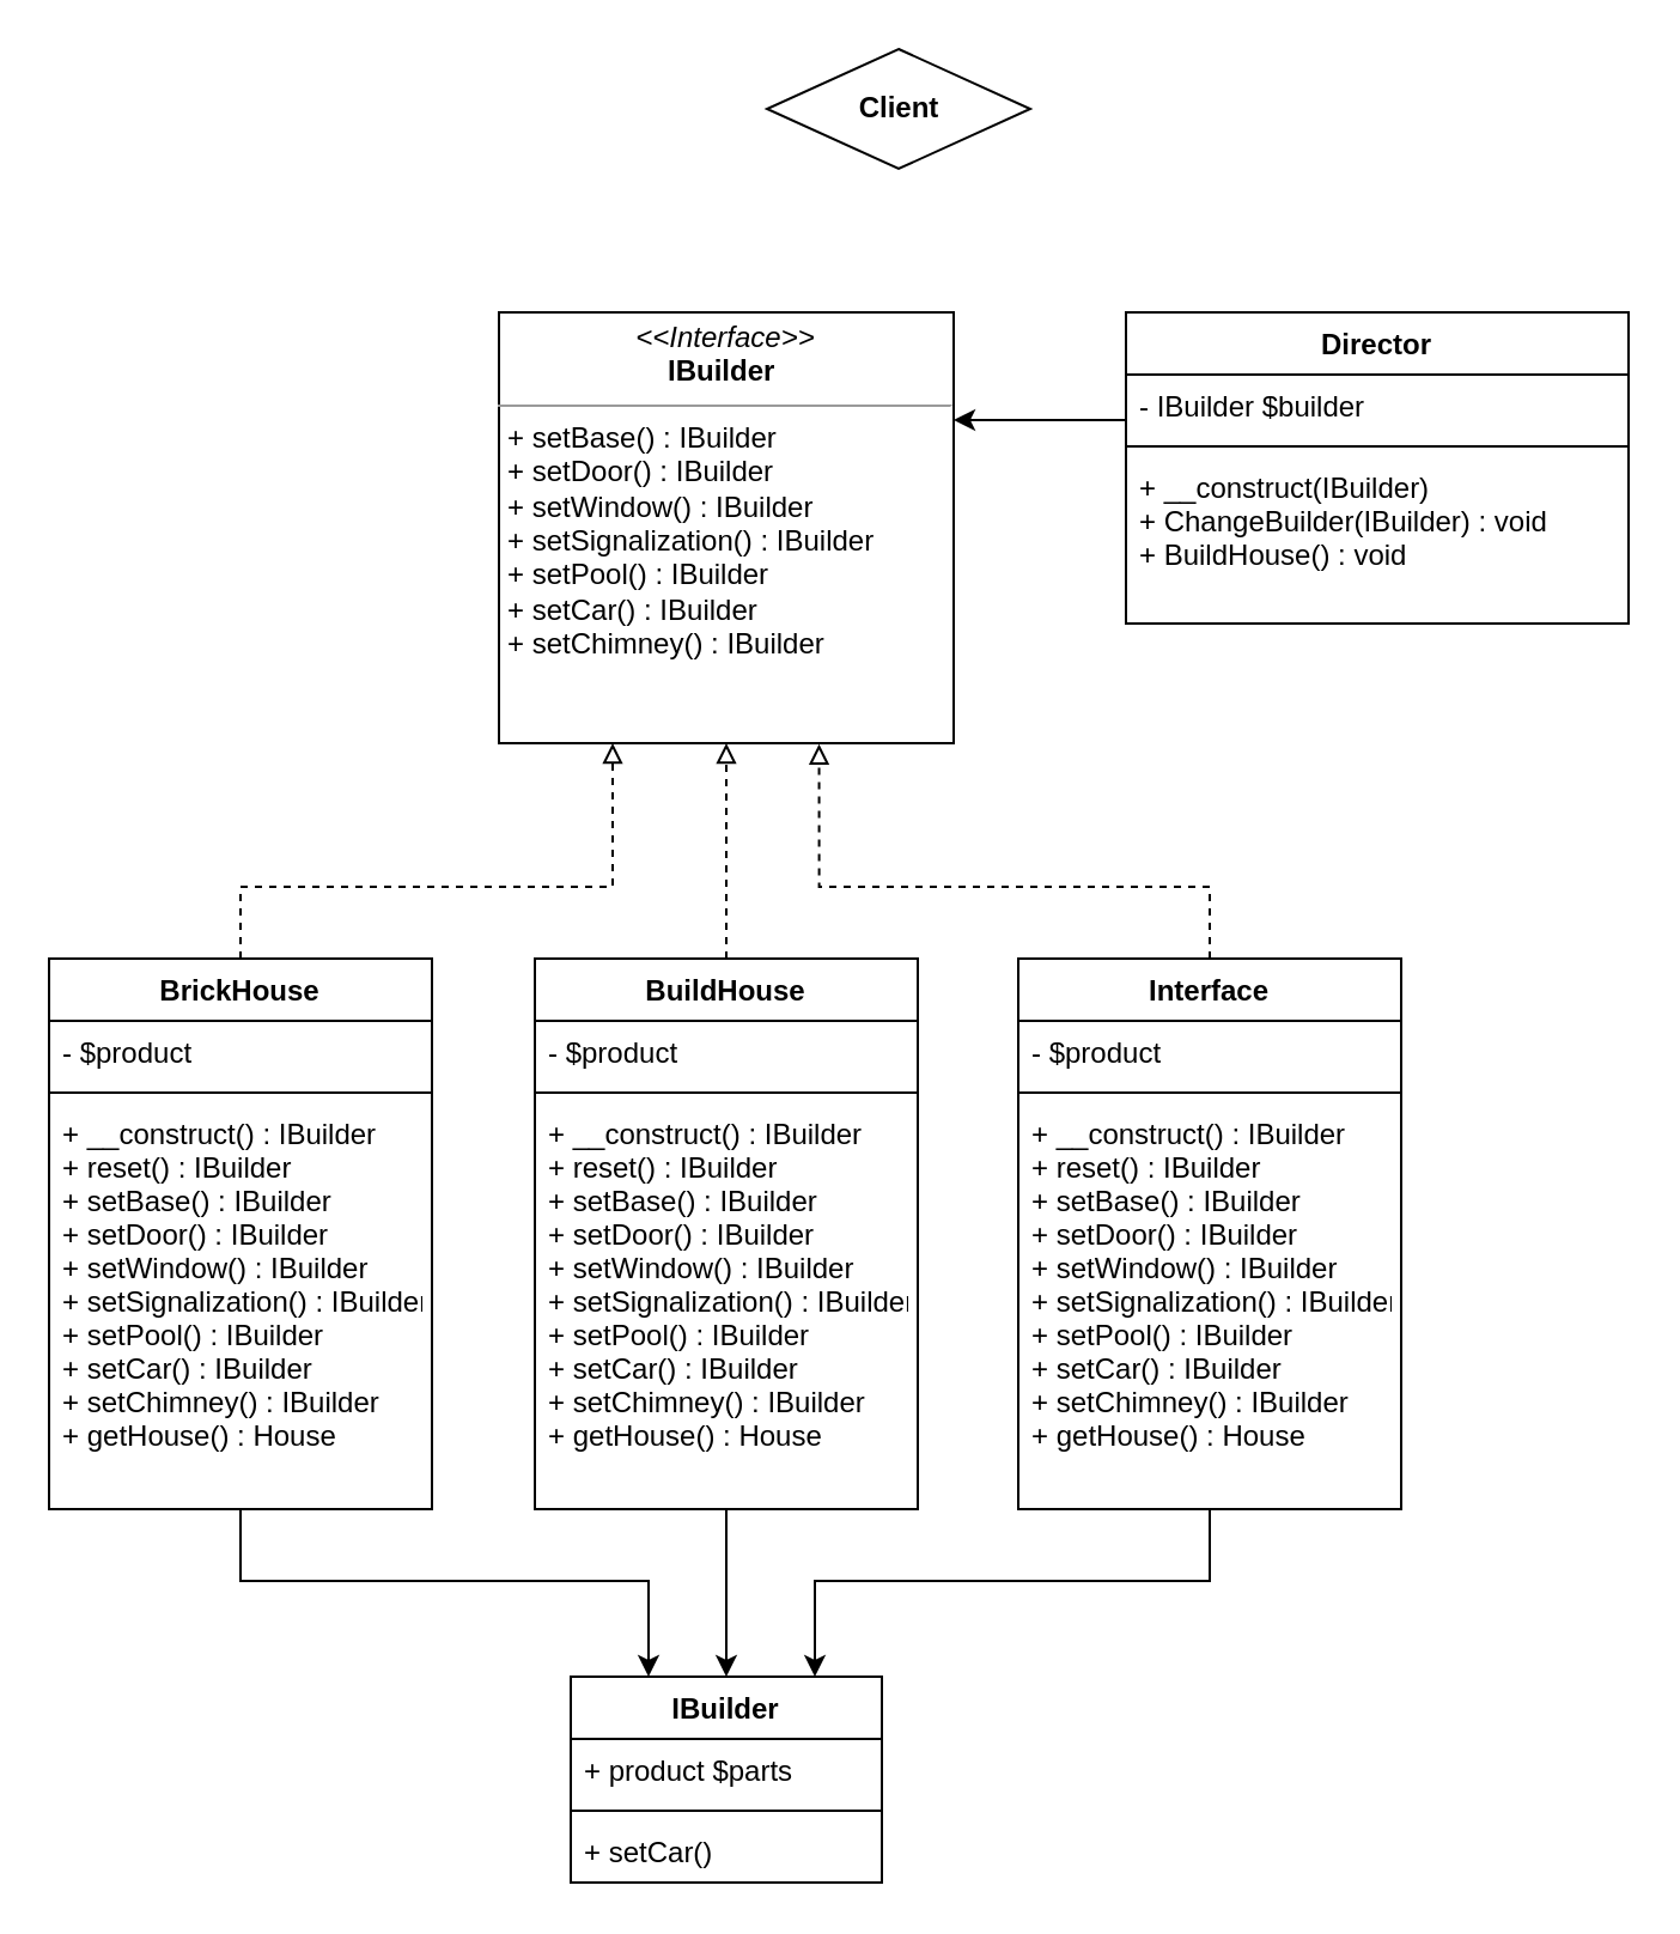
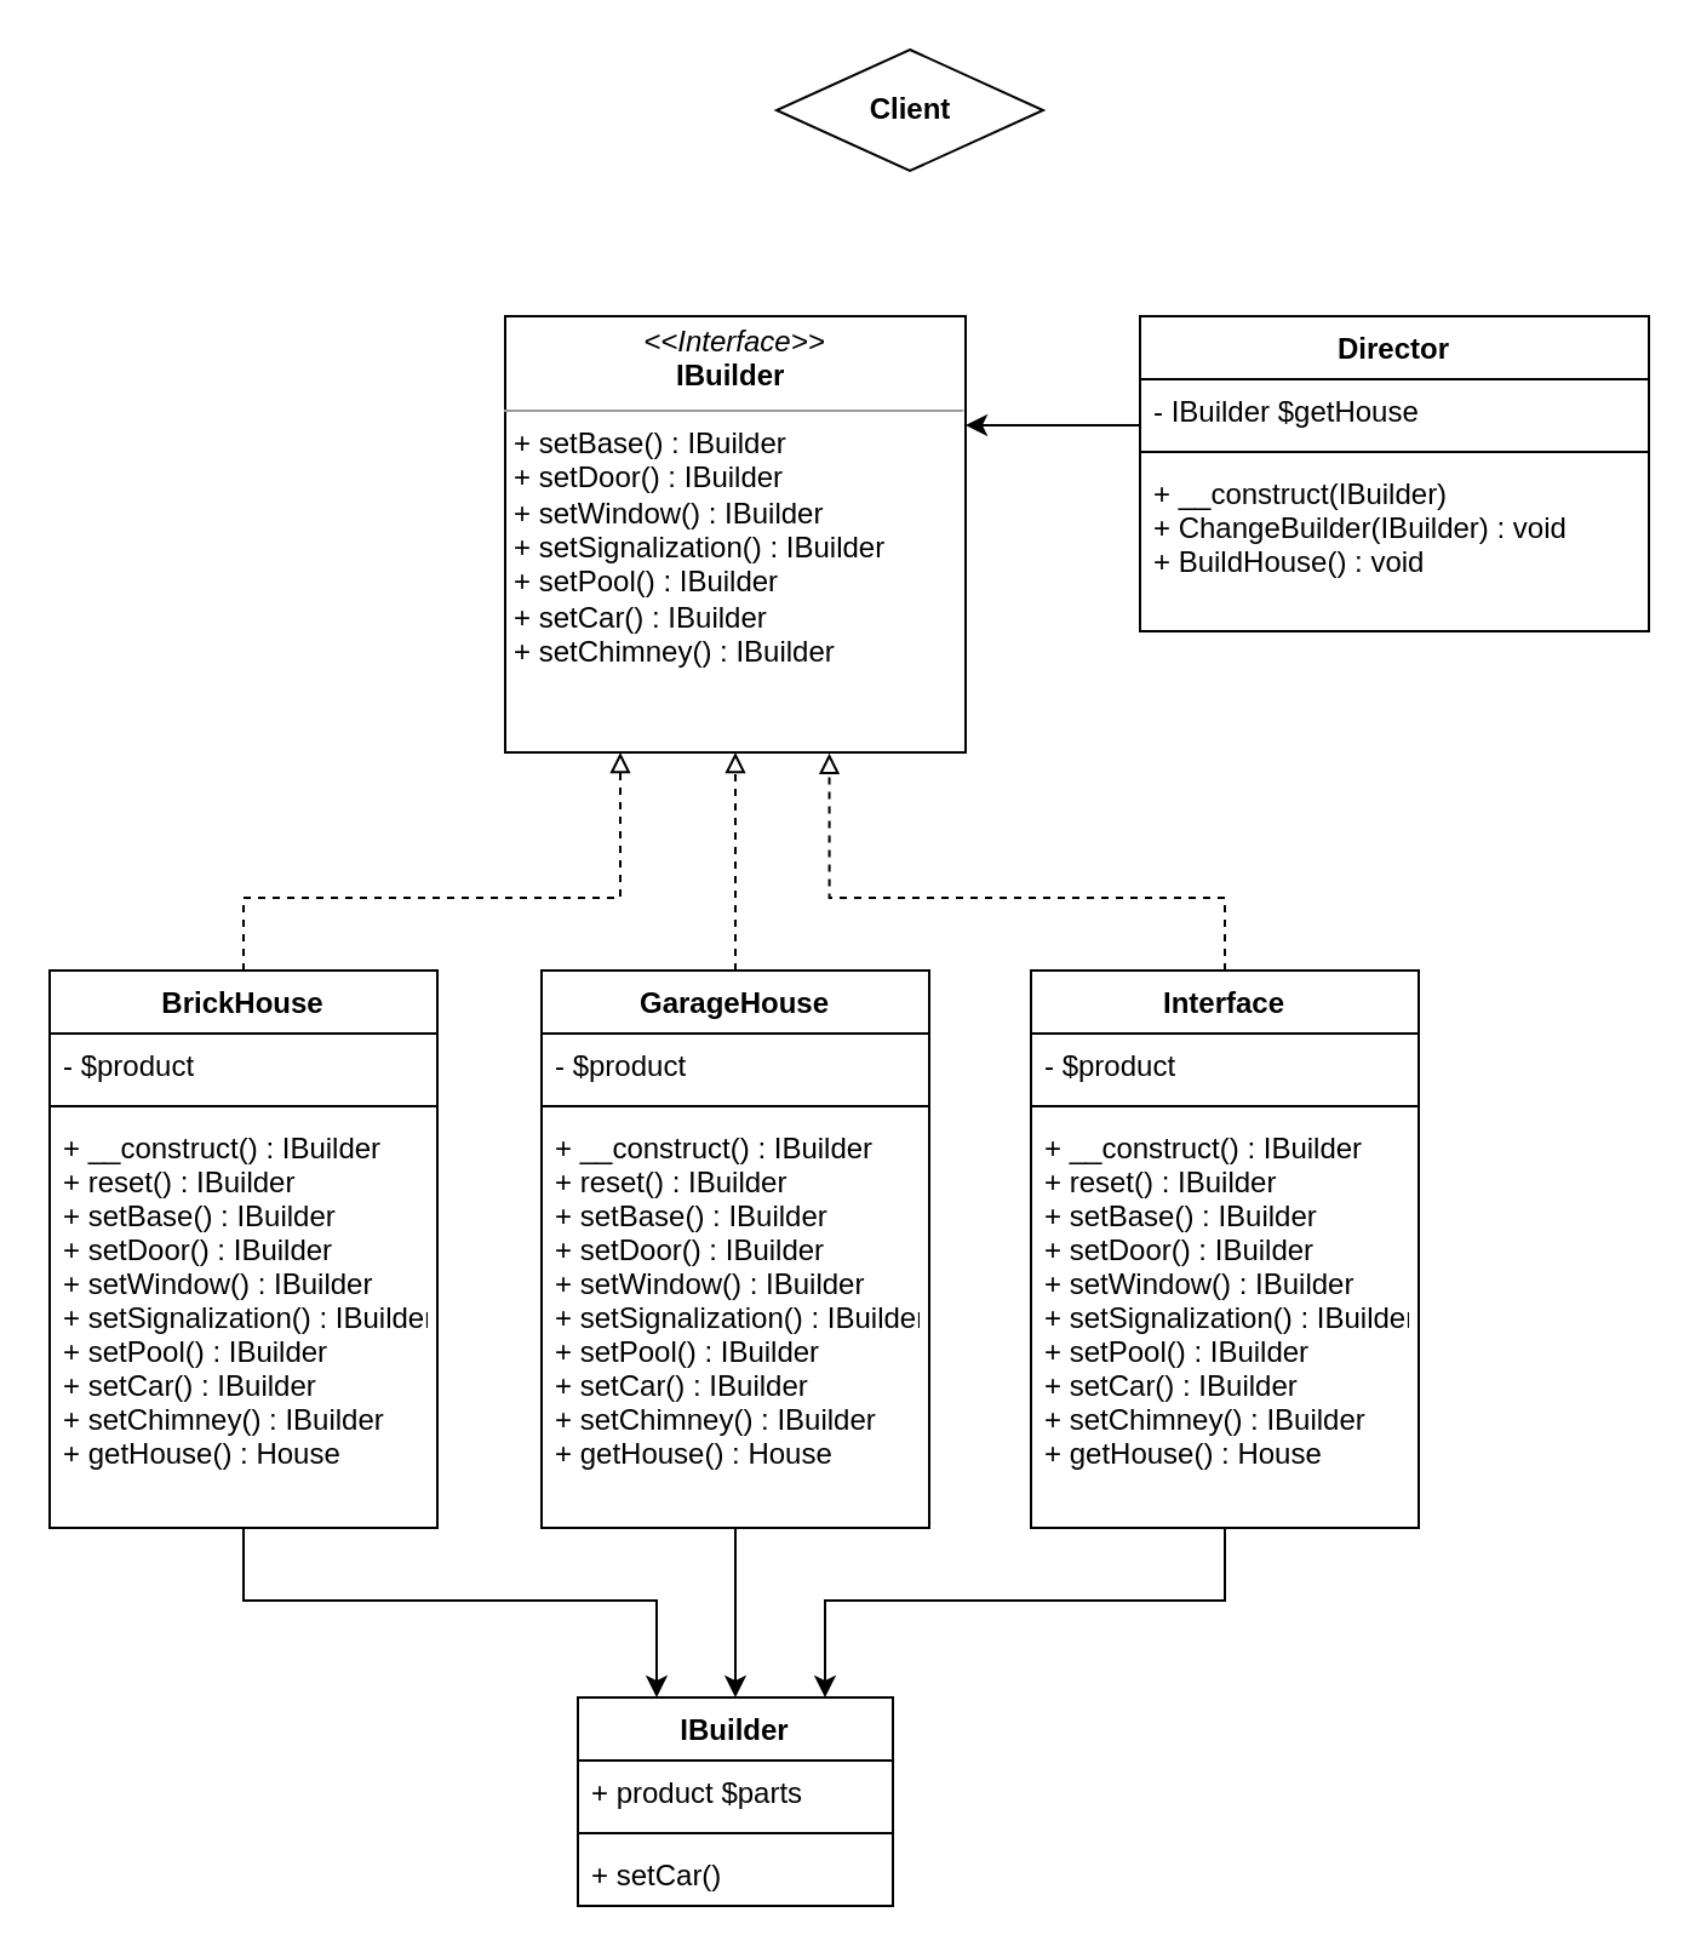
  <mxCell id="0" />
  <mxCell id="1" parent="0" />
  <mxCell id="2" value="&lt;p style=&quot;margin: 0px ; margin-top: 4px ; text-align: center&quot;&gt;&lt;i&gt;&amp;lt;&amp;lt;Interface&amp;gt;&amp;gt;&lt;/i&gt;&lt;br&gt;&lt;/p&gt;&lt;div style=&quot;text-align: center&quot;&gt;&lt;span style=&quot;text-align: left&quot;&gt;&lt;b&gt;IBuilder&lt;/b&gt;&amp;nbsp;&lt;/span&gt;&lt;/div&gt;&lt;hr size=&quot;1&quot;&gt;&lt;p style=&quot;margin: 0px ; margin-left: 4px&quot;&gt;+ setBase() : IBuilder&lt;/p&gt;&lt;p style=&quot;margin: 0px ; margin-left: 4px&quot;&gt;+ setDoor() : IBuilder&lt;br&gt;+ setWindow() : IBuilder&lt;/p&gt;&lt;p style=&quot;margin: 0px ; margin-left: 4px&quot;&gt;+ setSignalization() : IBuilder&lt;/p&gt;&lt;p style=&quot;margin: 0px ; margin-left: 4px&quot;&gt;+ setPool() : IBuilder&lt;/p&gt;&lt;p style=&quot;margin: 0px ; margin-left: 4px&quot;&gt;+ setCar() : IBuilder&lt;/p&gt;&lt;p style=&quot;margin: 0px ; margin-left: 4px&quot;&gt;+ setChimney() : IBuilder&lt;/p&gt;" style="verticalAlign=top;align=left;overflow=fill;fontSize=12;fontFamily=Helvetica;html=1;" parent="1" vertex="1"><mxGeometry x="208" y="130" width="190" height="180" as="geometry" /></mxCell>
  <mxCell id="3" style="edgeStyle=orthogonalEdgeStyle;rounded=0;orthogonalLoop=1;jettySize=auto;html=1;entryX=0.25;entryY=1;entryDx=0;entryDy=0;endArrow=block;endFill=0;dashed=1;" parent="1" source="4" target="2" edge="1"><mxGeometry relative="1" as="geometry"><Array as="points"><mxPoint x="100" y="370" /><mxPoint x="256" y="370" /></Array></mxGeometry></mxCell>
  <mxCell id="4" value="BrickHouse&#10;" style="swimlane;fontStyle=1;align=center;verticalAlign=top;childLayout=stackLayout;horizontal=1;startSize=26;horizontalStack=0;resizeParent=1;resizeParentMax=0;resizeLast=0;collapsible=1;marginBottom=0;" parent="1" vertex="1"><mxGeometry x="20" y="400" width="160" height="230" as="geometry"><mxRectangle x="130" y="370" width="100" height="26" as="alternateBounds" /></mxGeometry></mxCell>
  <mxCell id="5" value="- $product" style="text;strokeColor=none;fillColor=none;align=left;verticalAlign=top;spacingLeft=4;spacingRight=4;overflow=hidden;rotatable=0;points=[[0,0.5],[1,0.5]];portConstraint=eastwest;" parent="4" vertex="1"><mxGeometry y="26" width="160" height="26" as="geometry" /></mxCell>
  <mxCell id="6" value="" style="line;strokeWidth=1;fillColor=none;align=left;verticalAlign=middle;spacingTop=-1;spacingLeft=3;spacingRight=3;rotatable=0;labelPosition=right;points=[];portConstraint=eastwest;" parent="4" vertex="1"><mxGeometry y="52" width="160" height="8" as="geometry" /></mxCell>
  <mxCell id="7" value="+ __construct() : IBuilder&#10;+ reset() : IBuilder&#10;+ setBase() : IBuilder&#10;+ setDoor() : IBuilder&#10;+ setWindow() : IBuilder&#10;+ setSignalization() : IBuilder&#10;+ setPool() : IBuilder&#10;+ setCar() : IBuilder&#10;+ setChimney() : IBuilder&#10;+ getHouse() : House" style="text;strokeColor=none;fillColor=none;align=left;verticalAlign=top;spacingLeft=4;spacingRight=4;overflow=hidden;rotatable=0;points=[[0,0.5],[1,0.5]];portConstraint=eastwest;" parent="4" vertex="1"><mxGeometry y="60" width="160" height="170" as="geometry" /></mxCell>
  <mxCell id="8" style="edgeStyle=orthogonalEdgeStyle;rounded=0;orthogonalLoop=1;jettySize=auto;html=1;entryX=0.704;entryY=1.002;entryDx=0;entryDy=0;entryPerimeter=0;dashed=1;endArrow=block;endFill=0;" parent="1" source="9" target="2" edge="1"><mxGeometry relative="1" as="geometry"><Array as="points"><mxPoint x="505" y="370" /><mxPoint x="342" y="370" /></Array></mxGeometry></mxCell>
  <mxCell id="9" value="Interface" style="swimlane;fontStyle=1;align=center;verticalAlign=top;childLayout=stackLayout;horizontal=1;startSize=26;horizontalStack=0;resizeParent=1;resizeParentMax=0;resizeLast=0;collapsible=1;marginBottom=0;" parent="1" vertex="1"><mxGeometry x="425" y="400" width="160" height="230" as="geometry"><mxRectangle x="450" y="224" width="110" height="26" as="alternateBounds" /></mxGeometry></mxCell>
  <mxCell id="10" value="- $product" style="text;strokeColor=none;fillColor=none;align=left;verticalAlign=top;spacingLeft=4;spacingRight=4;overflow=hidden;rotatable=0;points=[[0,0.5],[1,0.5]];portConstraint=eastwest;" parent="9" vertex="1"><mxGeometry y="26" width="160" height="26" as="geometry" /></mxCell>
  <mxCell id="11" value="" style="line;strokeWidth=1;fillColor=none;align=left;verticalAlign=middle;spacingTop=-1;spacingLeft=3;spacingRight=3;rotatable=0;labelPosition=right;points=[];portConstraint=eastwest;" parent="9" vertex="1"><mxGeometry y="52" width="160" height="8" as="geometry" /></mxCell>
  <mxCell id="12" value="+ __construct() : IBuilder&#10;+ reset() : IBuilder&#10;+ setBase() : IBuilder&#10;+ setDoor() : IBuilder&#10;+ setWindow() : IBuilder&#10;+ setSignalization() : IBuilder&#10;+ setPool() : IBuilder&#10;+ setCar() : IBuilder&#10;+ setChimney() : IBuilder&#10;+ getHouse() : House" style="text;strokeColor=none;fillColor=none;align=left;verticalAlign=top;spacingLeft=4;spacingRight=4;overflow=hidden;rotatable=0;points=[[0,0.5],[1,0.5]];portConstraint=eastwest;" parent="9" vertex="1"><mxGeometry y="60" width="160" height="170" as="geometry" /></mxCell>
  <mxCell id="13" style="edgeStyle=orthogonalEdgeStyle;rounded=0;orthogonalLoop=1;jettySize=auto;html=1;entryX=0.5;entryY=1;entryDx=0;entryDy=0;dashed=1;endArrow=block;endFill=0;" parent="1" source="14" target="2" edge="1"><mxGeometry relative="1" as="geometry" /></mxCell>
- <mxCell id="14" value="BuildHouse" style="swimlane;fontStyle=1;align=center;verticalAlign=top;childLayout=stackLayout;horizontal=1;startSize=26;horizontalStack=0;resizeParent=1;resizeParentMax=0;resizeLast=0;collapsible=1;marginBottom=0;" parent="1" vertex="1"><mxGeometry x="223" y="400" width="160" height="230" as="geometry"><mxRectangle x="280" y="360" width="110" height="26" as="alternateBounds" /></mxGeometry></mxCell>
+ <mxCell id="14" value="GarageHouse" style="swimlane;fontStyle=1;align=center;verticalAlign=top;childLayout=stackLayout;horizontal=1;startSize=26;horizontalStack=0;resizeParent=1;resizeParentMax=0;resizeLast=0;collapsible=1;marginBottom=0;" parent="1" vertex="1"><mxGeometry x="223" y="400" width="160" height="230" as="geometry"><mxRectangle x="280" y="360" width="110" height="26" as="alternateBounds" /></mxGeometry></mxCell>
  <mxCell id="15" value="- $product" style="text;strokeColor=none;fillColor=none;align=left;verticalAlign=top;spacingLeft=4;spacingRight=4;overflow=hidden;rotatable=0;points=[[0,0.5],[1,0.5]];portConstraint=eastwest;" parent="14" vertex="1"><mxGeometry y="26" width="160" height="26" as="geometry" /></mxCell>
  <mxCell id="16" value="" style="line;strokeWidth=1;fillColor=none;align=left;verticalAlign=middle;spacingTop=-1;spacingLeft=3;spacingRight=3;rotatable=0;labelPosition=right;points=[];portConstraint=eastwest;" parent="14" vertex="1"><mxGeometry y="52" width="160" height="8" as="geometry" /></mxCell>
  <mxCell id="17" value="+ __construct() : IBuilder&#10;+ reset() : IBuilder&#10;+ setBase() : IBuilder&#10;+ setDoor() : IBuilder&#10;+ setWindow() : IBuilder&#10;+ setSignalization() : IBuilder&#10;+ setPool() : IBuilder&#10;+ setCar() : IBuilder&#10;+ setChimney() : IBuilder&#10;+ getHouse() : House" style="text;strokeColor=none;fillColor=none;align=left;verticalAlign=top;spacingLeft=4;spacingRight=4;overflow=hidden;rotatable=0;points=[[0,0.5],[1,0.5]];portConstraint=eastwest;" parent="14" vertex="1"><mxGeometry y="60" width="160" height="170" as="geometry" /></mxCell>
  <mxCell id="18" value="IBuilder" style="swimlane;fontStyle=1;align=center;verticalAlign=top;childLayout=stackLayout;horizontal=1;startSize=26;horizontalStack=0;resizeParent=1;resizeParentMax=0;resizeLast=0;collapsible=1;marginBottom=0;" parent="1" vertex="1"><mxGeometry x="238" y="700" width="130" height="86" as="geometry" /></mxCell>
  <mxCell id="19" value="+ product $parts" style="text;strokeColor=none;fillColor=none;align=left;verticalAlign=top;spacingLeft=4;spacingRight=4;overflow=hidden;rotatable=0;points=[[0,0.5],[1,0.5]];portConstraint=eastwest;" parent="18" vertex="1"><mxGeometry y="26" width="130" height="26" as="geometry" /></mxCell>
  <mxCell id="20" value="" style="line;strokeWidth=1;fillColor=none;align=left;verticalAlign=middle;spacingTop=-1;spacingLeft=3;spacingRight=3;rotatable=0;labelPosition=right;points=[];portConstraint=eastwest;" parent="18" vertex="1"><mxGeometry y="52" width="130" height="8" as="geometry" /></mxCell>
  <mxCell id="21" value="+ setCar()" style="text;strokeColor=none;fillColor=none;align=left;verticalAlign=top;spacingLeft=4;spacingRight=4;overflow=hidden;rotatable=0;points=[[0,0.5],[1,0.5]];portConstraint=eastwest;" parent="18" vertex="1"><mxGeometry y="60" width="130" height="26" as="geometry" /></mxCell>
  <mxCell id="22" style="edgeStyle=orthogonalEdgeStyle;rounded=0;orthogonalLoop=1;jettySize=auto;html=1;entryX=1;entryY=0.25;entryDx=0;entryDy=0;endArrow=classic;endFill=1;" parent="1" source="23" target="2" edge="1"><mxGeometry relative="1" as="geometry"><Array as="points"><mxPoint x="450" y="175" /><mxPoint x="450" y="175" /></Array></mxGeometry></mxCell>
  <mxCell id="23" value="Director" style="swimlane;fontStyle=1;align=center;verticalAlign=top;childLayout=stackLayout;horizontal=1;startSize=26;horizontalStack=0;resizeParent=1;resizeParentMax=0;resizeLast=0;collapsible=1;marginBottom=0;flipV=0;flipH=0;" parent="1" vertex="1"><mxGeometry x="470" y="130" width="210" height="130" as="geometry"><mxRectangle x="480" y="270" width="80" height="26" as="alternateBounds" /></mxGeometry></mxCell>
- <mxCell id="24" value="- IBuilder $builder" style="text;strokeColor=none;fillColor=none;align=left;verticalAlign=top;spacingLeft=4;spacingRight=4;overflow=hidden;rotatable=0;points=[[0,0.5],[1,0.5]];portConstraint=eastwest;" parent="23" vertex="1"><mxGeometry y="26" width="210" height="26" as="geometry" /></mxCell>
+ <mxCell id="24" value="- IBuilder $getHouse" style="text;strokeColor=none;fillColor=none;align=left;verticalAlign=top;spacingLeft=4;spacingRight=4;overflow=hidden;rotatable=0;points=[[0,0.5],[1,0.5]];portConstraint=eastwest;" parent="23" vertex="1"><mxGeometry y="26" width="210" height="26" as="geometry" /></mxCell>
  <mxCell id="25" value="" style="line;strokeWidth=1;fillColor=none;align=left;verticalAlign=middle;spacingTop=-1;spacingLeft=3;spacingRight=3;rotatable=0;labelPosition=right;points=[];portConstraint=eastwest;" parent="23" vertex="1"><mxGeometry y="52" width="210" height="8" as="geometry" /></mxCell>
  <mxCell id="26" value="+ __construct(IBuilder)&#10;+ ChangeBuilder(IBuilder) : void&#10;+ BuildHouse() : void&#10;" style="text;strokeColor=none;fillColor=none;align=left;verticalAlign=top;spacingLeft=4;spacingRight=4;overflow=hidden;rotatable=0;points=[[0,0.5],[1,0.5]];portConstraint=eastwest;" parent="23" vertex="1"><mxGeometry y="60" width="210" height="70" as="geometry" /></mxCell>
  <mxCell id="27" style="edgeStyle=orthogonalEdgeStyle;rounded=0;orthogonalLoop=1;jettySize=auto;html=1;endArrow=classic;endFill=1;" parent="1" source="12" target="18" edge="1"><mxGeometry relative="1" as="geometry"><Array as="points"><mxPoint x="505" y="660" /><mxPoint x="340" y="660" /></Array></mxGeometry></mxCell>
  <mxCell id="28" style="edgeStyle=orthogonalEdgeStyle;rounded=0;orthogonalLoop=1;jettySize=auto;html=1;entryX=0.5;entryY=0;entryDx=0;entryDy=0;endArrow=classic;endFill=1;" parent="1" source="17" target="18" edge="1"><mxGeometry relative="1" as="geometry"><Array as="points"><mxPoint x="303" y="640" /><mxPoint x="303" y="640" /></Array></mxGeometry></mxCell>
  <mxCell id="29" style="edgeStyle=orthogonalEdgeStyle;rounded=0;orthogonalLoop=1;jettySize=auto;html=1;entryX=0.25;entryY=0;entryDx=0;entryDy=0;endArrow=classic;endFill=1;" parent="1" source="7" target="18" edge="1"><mxGeometry relative="1" as="geometry"><Array as="points"><mxPoint x="100" y="660" /><mxPoint x="270" y="660" /></Array></mxGeometry></mxCell>
  <mxCell id="30" value="&lt;b&gt;Client&lt;/b&gt;" style="rhombus;html=1;" parent="1" vertex="1"><mxGeometry x="320" y="20" width="110" height="50" as="geometry" /></mxCell>
